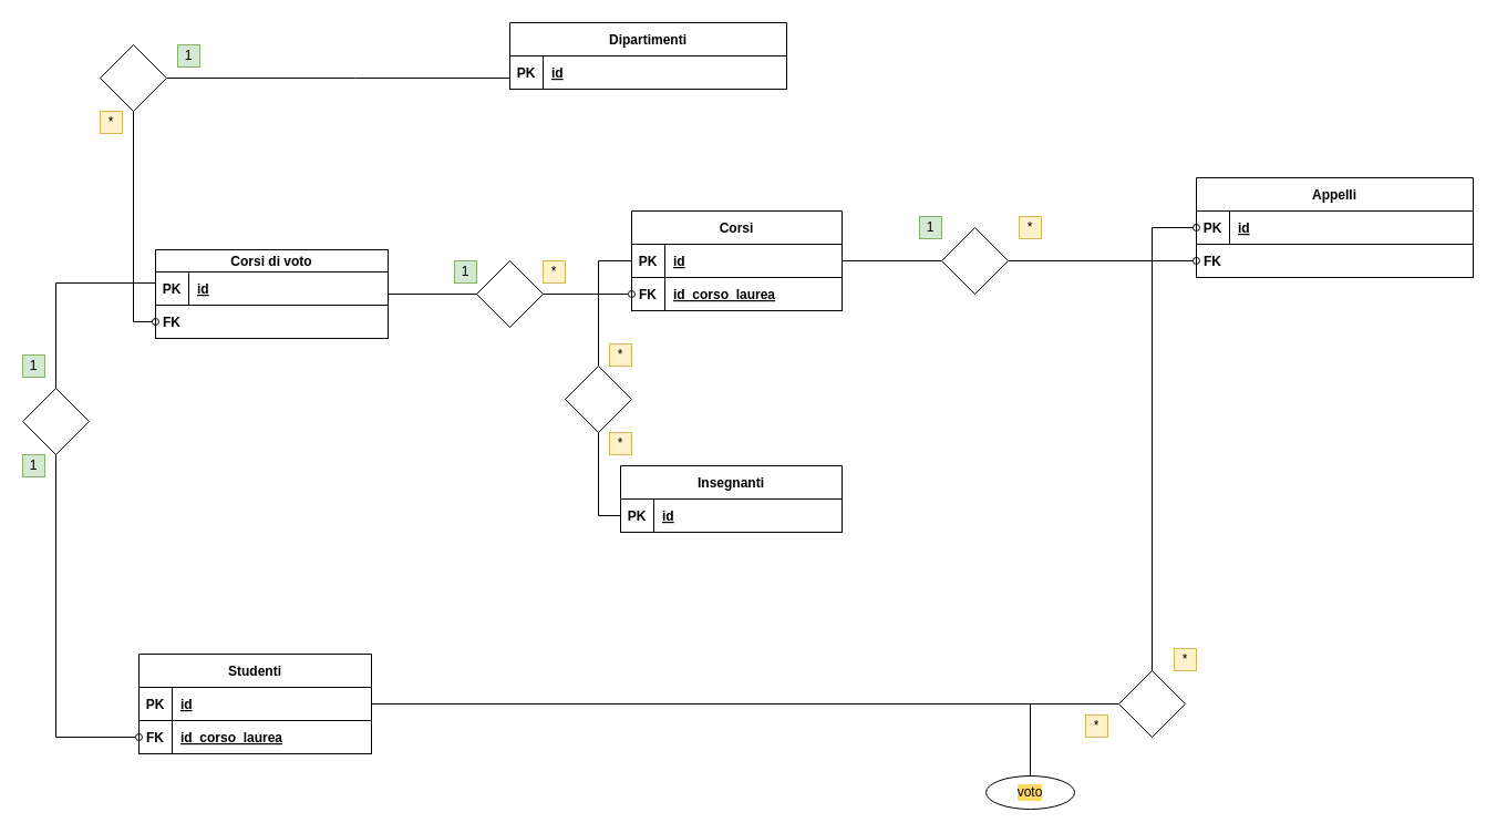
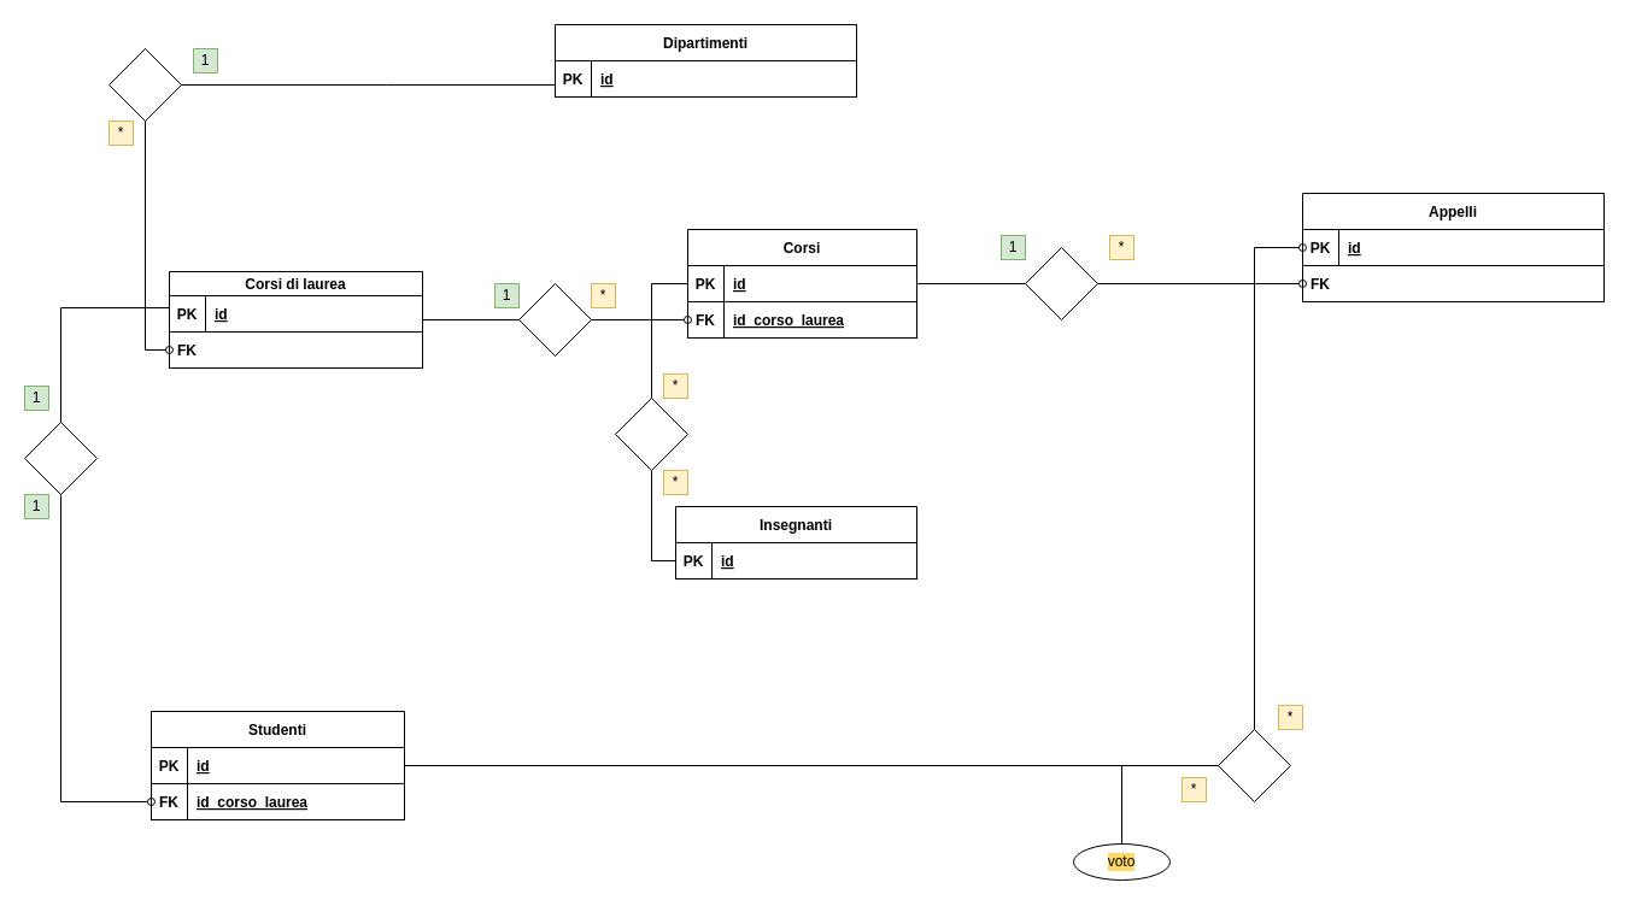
  <mxCell id="0" />
  <mxCell id="1" parent="0" />
  <mxCell id="2" value="Dipartimenti" style="shape=table;startSize=30;container=1;collapsible=1;childLayout=tableLayout;fixedRows=1;rowLines=0;fontStyle=1;align=center;resizeLast=1;" parent="1" vertex="1"><mxGeometry x="460" y="20" width="250" height="60" as="geometry" /></mxCell>
  <mxCell id="3" value="" style="shape=partialRectangle;collapsible=0;dropTarget=0;pointerEvents=0;fillColor=none;points=[[0,0.5],[1,0.5]];portConstraint=eastwest;top=0;left=0;right=0;bottom=1;" parent="2" vertex="1"><mxGeometry y="30" width="250" height="30" as="geometry" /></mxCell>
  <mxCell id="4" value="PK" style="shape=partialRectangle;overflow=hidden;connectable=0;fillColor=none;top=0;left=0;bottom=0;right=0;fontStyle=1;" parent="3" vertex="1"><mxGeometry width="30" height="30" as="geometry"><mxRectangle width="30" height="30" as="alternateBounds" /></mxGeometry></mxCell>
  <mxCell id="5" value="id" style="shape=partialRectangle;overflow=hidden;connectable=0;fillColor=none;top=0;left=0;bottom=0;right=0;align=left;spacingLeft=6;fontStyle=5;" parent="3" vertex="1"><mxGeometry x="30" width="220" height="30" as="geometry"><mxRectangle width="220" height="30" as="alternateBounds" /></mxGeometry></mxCell>
  <mxCell id="6" style="edgeStyle=none;rounded=0;orthogonalLoop=1;jettySize=auto;html=1;entryX=0;entryY=0.5;entryDx=0;entryDy=0;endArrow=oval;endFill=0;" edge="1" parent="1" source="7" target="23"><mxGeometry relative="1" as="geometry" /></mxCell>
- <mxCell id="7" value="Corsi di voto" style="shape=table;startSize=20;container=1;collapsible=1;childLayout=tableLayout;fixedRows=1;rowLines=0;fontStyle=1;align=center;resizeLast=1;" vertex="1" parent="1"><mxGeometry x="140" y="225" width="210" height="80" as="geometry" /></mxCell>
+ <mxCell id="7" value="Corsi di laurea" style="shape=table;startSize=20;container=1;collapsible=1;childLayout=tableLayout;fixedRows=1;rowLines=0;fontStyle=1;align=center;resizeLast=1;" vertex="1" parent="1"><mxGeometry x="140" y="225" width="210" height="80" as="geometry" /></mxCell>
  <mxCell id="8" value="" style="shape=partialRectangle;collapsible=0;dropTarget=0;pointerEvents=0;fillColor=none;points=[[0,0.5],[1,0.5]];portConstraint=eastwest;top=0;left=0;right=0;bottom=1;" vertex="1" parent="7"><mxGeometry y="20" width="210" height="30" as="geometry" /></mxCell>
  <mxCell id="9" value="PK" style="shape=partialRectangle;overflow=hidden;connectable=0;fillColor=none;top=0;left=0;bottom=0;right=0;fontStyle=1;" vertex="1" parent="8"><mxGeometry width="30" height="30" as="geometry"><mxRectangle width="30" height="30" as="alternateBounds" /></mxGeometry></mxCell>
  <mxCell id="10" value="id" style="shape=partialRectangle;overflow=hidden;connectable=0;fillColor=none;top=0;left=0;bottom=0;right=0;align=left;spacingLeft=6;fontStyle=5;" vertex="1" parent="8"><mxGeometry x="30" width="180" height="30" as="geometry"><mxRectangle width="180" height="30" as="alternateBounds" /></mxGeometry></mxCell>
  <mxCell id="11" value="" style="shape=partialRectangle;collapsible=0;dropTarget=0;pointerEvents=0;fillColor=none;points=[[0,0.5],[1,0.5]];portConstraint=eastwest;top=0;left=0;right=0;bottom=1;" vertex="1" parent="7"><mxGeometry y="50" width="210" height="30" as="geometry" /></mxCell>
  <mxCell id="12" value="FK" style="shape=partialRectangle;overflow=hidden;connectable=0;fillColor=none;top=0;left=0;bottom=0;right=0;fontStyle=1;" vertex="1" parent="11"><mxGeometry width="30" height="30" as="geometry"><mxRectangle width="30" height="30" as="alternateBounds" /></mxGeometry></mxCell>
  <mxCell id="13" style="edgeStyle=orthogonalEdgeStyle;rounded=0;orthogonalLoop=1;jettySize=auto;html=1;entryX=0;entryY=0.5;entryDx=0;entryDy=0;startArrow=none;endArrow=oval;endFill=0;" edge="1" parent="1" source="14" target="11"><mxGeometry relative="1" as="geometry" /></mxCell>
  <mxCell id="14" value="" style="rhombus;whiteSpace=wrap;html=1;" vertex="1" parent="1"><mxGeometry x="90" y="40" width="60" height="60" as="geometry" /></mxCell>
  <mxCell id="15" value="" style="edgeStyle=orthogonalEdgeStyle;rounded=0;orthogonalLoop=1;jettySize=auto;html=1;entryX=1;entryY=0.5;entryDx=0;entryDy=0;endArrow=none;" edge="1" parent="1" source="3" target="14"><mxGeometry relative="1" as="geometry"><mxPoint x="1050" y="75" as="sourcePoint" /><mxPoint x="1050" y="285" as="targetPoint" /><Array as="points"><mxPoint x="320" y="70" /><mxPoint x="320" y="70" /></Array></mxGeometry></mxCell>
  <mxCell id="16" value="1" style="whiteSpace=wrap;html=1;aspect=fixed;fillColor=#d5e8d4;strokeColor=#82b366;" vertex="1" parent="1"><mxGeometry x="160" y="40" width="20" height="20" as="geometry" /></mxCell>
  <mxCell id="17" value="*" style="whiteSpace=wrap;html=1;aspect=fixed;fillColor=#fff2cc;strokeColor=#d6b656;" vertex="1" parent="1"><mxGeometry x="90" y="100" width="20" height="20" as="geometry" /></mxCell>
  <mxCell id="18" style="edgeStyle=orthogonalEdgeStyle;rounded=0;orthogonalLoop=1;jettySize=auto;html=1;entryX=0.5;entryY=0;entryDx=0;entryDy=0;endArrow=none;endFill=0;" edge="1" parent="1" source="19" target="42"><mxGeometry relative="1" as="geometry"><Array as="points"><mxPoint x="540" y="235" /></Array></mxGeometry></mxCell>
  <mxCell id="19" value="Corsi" style="shape=table;startSize=30;container=1;collapsible=1;childLayout=tableLayout;fixedRows=1;rowLines=0;fontStyle=1;align=center;resizeLast=1;" vertex="1" parent="1"><mxGeometry x="570" y="190" width="190" height="90" as="geometry" /></mxCell>
  <mxCell id="20" value="" style="shape=partialRectangle;collapsible=0;dropTarget=0;pointerEvents=0;fillColor=none;points=[[0,0.5],[1,0.5]];portConstraint=eastwest;top=0;left=0;right=0;bottom=1;" vertex="1" parent="19"><mxGeometry y="30" width="190" height="30" as="geometry" /></mxCell>
  <mxCell id="21" value="PK" style="shape=partialRectangle;overflow=hidden;connectable=0;fillColor=none;top=0;left=0;bottom=0;right=0;fontStyle=1;" vertex="1" parent="20"><mxGeometry width="30" height="30" as="geometry"><mxRectangle width="30" height="30" as="alternateBounds" /></mxGeometry></mxCell>
  <mxCell id="22" value="id" style="shape=partialRectangle;overflow=hidden;connectable=0;fillColor=none;top=0;left=0;bottom=0;right=0;align=left;spacingLeft=6;fontStyle=5;" vertex="1" parent="20"><mxGeometry x="30" width="160" height="30" as="geometry"><mxRectangle width="160" height="30" as="alternateBounds" /></mxGeometry></mxCell>
  <mxCell id="23" value="" style="shape=partialRectangle;collapsible=0;dropTarget=0;pointerEvents=0;fillColor=none;points=[[0,0.5],[1,0.5]];portConstraint=eastwest;top=0;left=0;right=0;bottom=1;" vertex="1" parent="19"><mxGeometry y="60" width="190" height="30" as="geometry" /></mxCell>
  <mxCell id="24" value="FK" style="shape=partialRectangle;overflow=hidden;connectable=0;fillColor=none;top=0;left=0;bottom=0;right=0;fontStyle=1;" vertex="1" parent="23"><mxGeometry width="30" height="30" as="geometry"><mxRectangle width="30" height="30" as="alternateBounds" /></mxGeometry></mxCell>
  <mxCell id="25" value="id_corso_laurea" style="shape=partialRectangle;overflow=hidden;connectable=0;fillColor=none;top=0;left=0;bottom=0;right=0;align=left;spacingLeft=6;fontStyle=5;" vertex="1" parent="23"><mxGeometry x="30" width="160" height="30" as="geometry"><mxRectangle width="160" height="30" as="alternateBounds" /></mxGeometry></mxCell>
  <mxCell id="26" value="Appelli" style="shape=table;startSize=30;container=1;collapsible=1;childLayout=tableLayout;fixedRows=1;rowLines=0;fontStyle=1;align=center;resizeLast=1;" vertex="1" parent="1"><mxGeometry x="1080" y="160" width="250" height="90" as="geometry" /></mxCell>
  <mxCell id="27" value="" style="shape=partialRectangle;collapsible=0;dropTarget=0;pointerEvents=0;fillColor=none;points=[[0,0.5],[1,0.5]];portConstraint=eastwest;top=0;left=0;right=0;bottom=1;" vertex="1" parent="26"><mxGeometry y="30" width="250" height="30" as="geometry" /></mxCell>
  <mxCell id="28" value="PK" style="shape=partialRectangle;overflow=hidden;connectable=0;fillColor=none;top=0;left=0;bottom=0;right=0;fontStyle=1;" vertex="1" parent="27"><mxGeometry width="30" height="30" as="geometry"><mxRectangle width="30" height="30" as="alternateBounds" /></mxGeometry></mxCell>
  <mxCell id="29" value="id" style="shape=partialRectangle;overflow=hidden;connectable=0;fillColor=none;top=0;left=0;bottom=0;right=0;align=left;spacingLeft=6;fontStyle=5;" vertex="1" parent="27"><mxGeometry x="30" width="220" height="30" as="geometry"><mxRectangle width="220" height="30" as="alternateBounds" /></mxGeometry></mxCell>
  <mxCell id="30" value="" style="shape=partialRectangle;collapsible=0;dropTarget=0;pointerEvents=0;fillColor=none;points=[[0,0.5],[1,0.5]];portConstraint=eastwest;top=0;left=0;right=0;bottom=1;" vertex="1" parent="26"><mxGeometry y="60" width="250" height="30" as="geometry" /></mxCell>
  <mxCell id="31" value="FK" style="shape=partialRectangle;overflow=hidden;connectable=0;fillColor=none;top=0;left=0;bottom=0;right=0;fontStyle=1;" vertex="1" parent="30"><mxGeometry width="30" height="30" as="geometry"><mxRectangle width="30" height="30" as="alternateBounds" /></mxGeometry></mxCell>
  <mxCell id="32" style="rounded=0;orthogonalLoop=1;jettySize=auto;html=1;entryX=0;entryY=0.5;entryDx=0;entryDy=0;endArrow=oval;endFill=0;exitX=1;exitY=0.5;exitDx=0;exitDy=0;startArrow=none;" edge="1" parent="1" source="34" target="30"><mxGeometry relative="1" as="geometry" /></mxCell>
  <mxCell id="33" value="" style="rhombus;whiteSpace=wrap;html=1;" vertex="1" parent="1"><mxGeometry x="430" y="235" width="60" height="60" as="geometry" /></mxCell>
  <mxCell id="34" value="" style="rhombus;whiteSpace=wrap;html=1;" vertex="1" parent="1"><mxGeometry x="850" y="205" width="60" height="60" as="geometry" /></mxCell>
  <mxCell id="35" value="" style="rounded=0;orthogonalLoop=1;jettySize=auto;html=1;entryX=0;entryY=0.5;entryDx=0;entryDy=0;endArrow=none;endFill=0;exitX=1;exitY=0.5;exitDx=0;exitDy=0;" edge="1" parent="1" source="20" target="34"><mxGeometry relative="1" as="geometry"><mxPoint x="770" y="235" as="sourcePoint" /><mxPoint x="980" y="235" as="targetPoint" /></mxGeometry></mxCell>
  <mxCell id="36" value="voto" style="ellipse;whiteSpace=wrap;html=1;labelBackgroundColor=#FFD966;" vertex="1" parent="1"><mxGeometry x="890" y="700" width="80" height="30" as="geometry" /></mxCell>
  <mxCell id="37" value="Insegnanti" style="shape=table;startSize=30;container=1;collapsible=1;childLayout=tableLayout;fixedRows=1;rowLines=0;fontStyle=1;align=center;resizeLast=1;" vertex="1" parent="1"><mxGeometry x="560" y="420" width="200" height="60" as="geometry" /></mxCell>
  <mxCell id="38" value="" style="shape=partialRectangle;collapsible=0;dropTarget=0;pointerEvents=0;fillColor=none;points=[[0,0.5],[1,0.5]];portConstraint=eastwest;top=0;left=0;right=0;bottom=1;" vertex="1" parent="37"><mxGeometry y="30" width="200" height="30" as="geometry" /></mxCell>
  <mxCell id="39" value="PK" style="shape=partialRectangle;overflow=hidden;connectable=0;fillColor=none;top=0;left=0;bottom=0;right=0;fontStyle=1;" vertex="1" parent="38"><mxGeometry width="30" height="30" as="geometry"><mxRectangle width="30" height="30" as="alternateBounds" /></mxGeometry></mxCell>
  <mxCell id="40" value="id" style="shape=partialRectangle;overflow=hidden;connectable=0;fillColor=none;top=0;left=0;bottom=0;right=0;align=left;spacingLeft=6;fontStyle=5;" vertex="1" parent="38"><mxGeometry x="30" width="170" height="30" as="geometry"><mxRectangle width="170" height="30" as="alternateBounds" /></mxGeometry></mxCell>
  <mxCell id="41" style="edgeStyle=orthogonalEdgeStyle;rounded=0;orthogonalLoop=1;jettySize=auto;html=1;entryX=0;entryY=0.5;entryDx=0;entryDy=0;endArrow=none;endFill=0;" edge="1" parent="1" source="42" target="38"><mxGeometry relative="1" as="geometry" /></mxCell>
  <mxCell id="42" value="" style="rhombus;whiteSpace=wrap;html=1;" vertex="1" parent="1"><mxGeometry x="510" y="330" width="60" height="60" as="geometry" /></mxCell>
  <mxCell id="43" value="Studenti" style="shape=table;startSize=30;container=1;collapsible=1;childLayout=tableLayout;fixedRows=1;rowLines=0;fontStyle=1;align=center;resizeLast=1;" vertex="1" parent="1"><mxGeometry x="125" y="590" width="210" height="90" as="geometry" /></mxCell>
  <mxCell id="44" value="" style="shape=partialRectangle;collapsible=0;dropTarget=0;pointerEvents=0;fillColor=none;points=[[0,0.5],[1,0.5]];portConstraint=eastwest;top=0;left=0;right=0;bottom=1;" vertex="1" parent="43"><mxGeometry y="30" width="210" height="30" as="geometry" /></mxCell>
  <mxCell id="45" value="PK" style="shape=partialRectangle;overflow=hidden;connectable=0;fillColor=none;top=0;left=0;bottom=0;right=0;fontStyle=1;" vertex="1" parent="44"><mxGeometry width="30" height="30" as="geometry"><mxRectangle width="30" height="30" as="alternateBounds" /></mxGeometry></mxCell>
  <mxCell id="46" value="id" style="shape=partialRectangle;overflow=hidden;connectable=0;fillColor=none;top=0;left=0;bottom=0;right=0;align=left;spacingLeft=6;fontStyle=5;" vertex="1" parent="44"><mxGeometry x="30" width="180" height="30" as="geometry"><mxRectangle width="180" height="30" as="alternateBounds" /></mxGeometry></mxCell>
  <mxCell id="47" value="" style="shape=partialRectangle;collapsible=0;dropTarget=0;pointerEvents=0;fillColor=none;points=[[0,0.5],[1,0.5]];portConstraint=eastwest;top=0;left=0;right=0;bottom=1;" vertex="1" parent="43"><mxGeometry y="60" width="210" height="30" as="geometry" /></mxCell>
  <mxCell id="48" value="FK" style="shape=partialRectangle;overflow=hidden;connectable=0;fillColor=none;top=0;left=0;bottom=0;right=0;fontStyle=1;" vertex="1" parent="47"><mxGeometry width="30" height="30" as="geometry"><mxRectangle width="30" height="30" as="alternateBounds" /></mxGeometry></mxCell>
  <mxCell id="49" value="id_corso_laurea" style="shape=partialRectangle;overflow=hidden;connectable=0;fillColor=none;top=0;left=0;bottom=0;right=0;align=left;spacingLeft=6;fontStyle=5;" vertex="1" parent="47"><mxGeometry x="30" width="180" height="30" as="geometry"><mxRectangle width="180" height="30" as="alternateBounds" /></mxGeometry></mxCell>
  <mxCell id="50" style="edgeStyle=orthogonalEdgeStyle;rounded=0;orthogonalLoop=1;jettySize=auto;html=1;entryX=0;entryY=0.5;entryDx=0;entryDy=0;endArrow=oval;endFill=0;strokeColor=none;startArrow=none;" edge="1" parent="1" source="52" target="47"><mxGeometry relative="1" as="geometry"><Array as="points"><mxPoint x="40" y="265" /><mxPoint x="40" y="495" /></Array></mxGeometry></mxCell>
  <mxCell id="51" style="edgeStyle=orthogonalEdgeStyle;rounded=0;orthogonalLoop=1;jettySize=auto;html=1;entryX=0;entryY=0.5;entryDx=0;entryDy=0;endArrow=oval;endFill=0;" edge="1" parent="1" source="8" target="47"><mxGeometry relative="1" as="geometry"><Array as="points"><mxPoint x="50" y="255" /><mxPoint x="50" y="665" /></Array></mxGeometry></mxCell>
  <mxCell id="52" value="" style="rhombus;whiteSpace=wrap;html=1;" vertex="1" parent="1"><mxGeometry x="20" y="350" width="60" height="60" as="geometry" /></mxCell>
  <mxCell id="53" value="" style="edgeStyle=orthogonalEdgeStyle;rounded=0;orthogonalLoop=1;jettySize=auto;html=1;entryX=0;entryY=0.5;entryDx=0;entryDy=0;endArrow=none;endFill=0;strokeColor=none;" edge="1" parent="1" source="8" target="52"><mxGeometry relative="1" as="geometry"><mxPoint x="140" y="265" as="sourcePoint" /><mxPoint x="130" y="495" as="targetPoint" /><Array as="points" /></mxGeometry></mxCell>
  <mxCell id="54" style="edgeStyle=orthogonalEdgeStyle;rounded=0;orthogonalLoop=1;jettySize=auto;html=1;entryX=0;entryY=0.5;entryDx=0;entryDy=0;endArrow=oval;endFill=0;startArrow=none;" edge="1" parent="1" source="56" target="27"><mxGeometry relative="1" as="geometry"><mxPoint x="980" y="265" as="targetPoint" /><Array as="points"><mxPoint x="1040" y="205" /></Array></mxGeometry></mxCell>
  <mxCell id="55" value="" style="edgeStyle=orthogonalEdgeStyle;rounded=0;orthogonalLoop=1;jettySize=auto;html=1;endArrow=none;endFill=0;" edge="1" parent="1" source="56" target="36"><mxGeometry relative="1" as="geometry" /></mxCell>
  <mxCell id="56" value="" style="rhombus;whiteSpace=wrap;html=1;" vertex="1" parent="1"><mxGeometry x="1010" y="605" width="60" height="60" as="geometry" /></mxCell>
  <mxCell id="57" style="edgeStyle=orthogonalEdgeStyle;rounded=0;orthogonalLoop=1;jettySize=auto;html=1;entryX=0;entryY=0.5;entryDx=0;entryDy=0;endArrow=none;endFill=0;" edge="1" parent="1" source="44" target="56"><mxGeometry relative="1" as="geometry" /></mxCell>
  <mxCell id="58" value="*" style="whiteSpace=wrap;html=1;aspect=fixed;fillColor=#fff2cc;strokeColor=#d6b656;" vertex="1" parent="1"><mxGeometry x="1060" y="585" width="20" height="20" as="geometry" /></mxCell>
  <mxCell id="59" value="1" style="whiteSpace=wrap;html=1;aspect=fixed;fillColor=#d5e8d4;strokeColor=#82b366;" vertex="1" parent="1"><mxGeometry x="410" y="235" width="20" height="20" as="geometry" /></mxCell>
  <mxCell id="60" value="*" style="whiteSpace=wrap;html=1;aspect=fixed;fillColor=#fff2cc;strokeColor=#d6b656;" vertex="1" parent="1"><mxGeometry x="490" y="235" width="20" height="20" as="geometry" /></mxCell>
  <mxCell id="61" value="*" style="whiteSpace=wrap;html=1;aspect=fixed;fillColor=#fff2cc;strokeColor=#d6b656;" vertex="1" parent="1"><mxGeometry x="550" y="390" width="20" height="20" as="geometry" /></mxCell>
  <mxCell id="62" value="1" style="whiteSpace=wrap;html=1;aspect=fixed;fillColor=#d5e8d4;strokeColor=#82b366;" vertex="1" parent="1"><mxGeometry x="830" y="195" width="20" height="20" as="geometry" /></mxCell>
  <mxCell id="63" value="*" style="whiteSpace=wrap;html=1;aspect=fixed;fillColor=#fff2cc;strokeColor=#d6b656;" vertex="1" parent="1"><mxGeometry x="920" y="195" width="20" height="20" as="geometry" /></mxCell>
  <mxCell id="64" value="1" style="whiteSpace=wrap;html=1;aspect=fixed;fillColor=#d5e8d4;strokeColor=#82b366;" vertex="1" parent="1"><mxGeometry x="20" y="410" width="20" height="20" as="geometry" /></mxCell>
  <mxCell id="65" value="1" style="whiteSpace=wrap;html=1;aspect=fixed;fillColor=#d5e8d4;strokeColor=#82b366;" vertex="1" parent="1"><mxGeometry x="20" y="320" width="20" height="20" as="geometry" /></mxCell>
  <mxCell id="66" value="*" style="whiteSpace=wrap;html=1;aspect=fixed;fillColor=#fff2cc;strokeColor=#d6b656;" vertex="1" parent="1"><mxGeometry x="550" y="310" width="20" height="20" as="geometry" /></mxCell>
  <mxCell id="67" value="*" style="whiteSpace=wrap;html=1;aspect=fixed;fillColor=#fff2cc;strokeColor=#d6b656;" vertex="1" parent="1"><mxGeometry x="980" y="645" width="20" height="20" as="geometry" /></mxCell>
